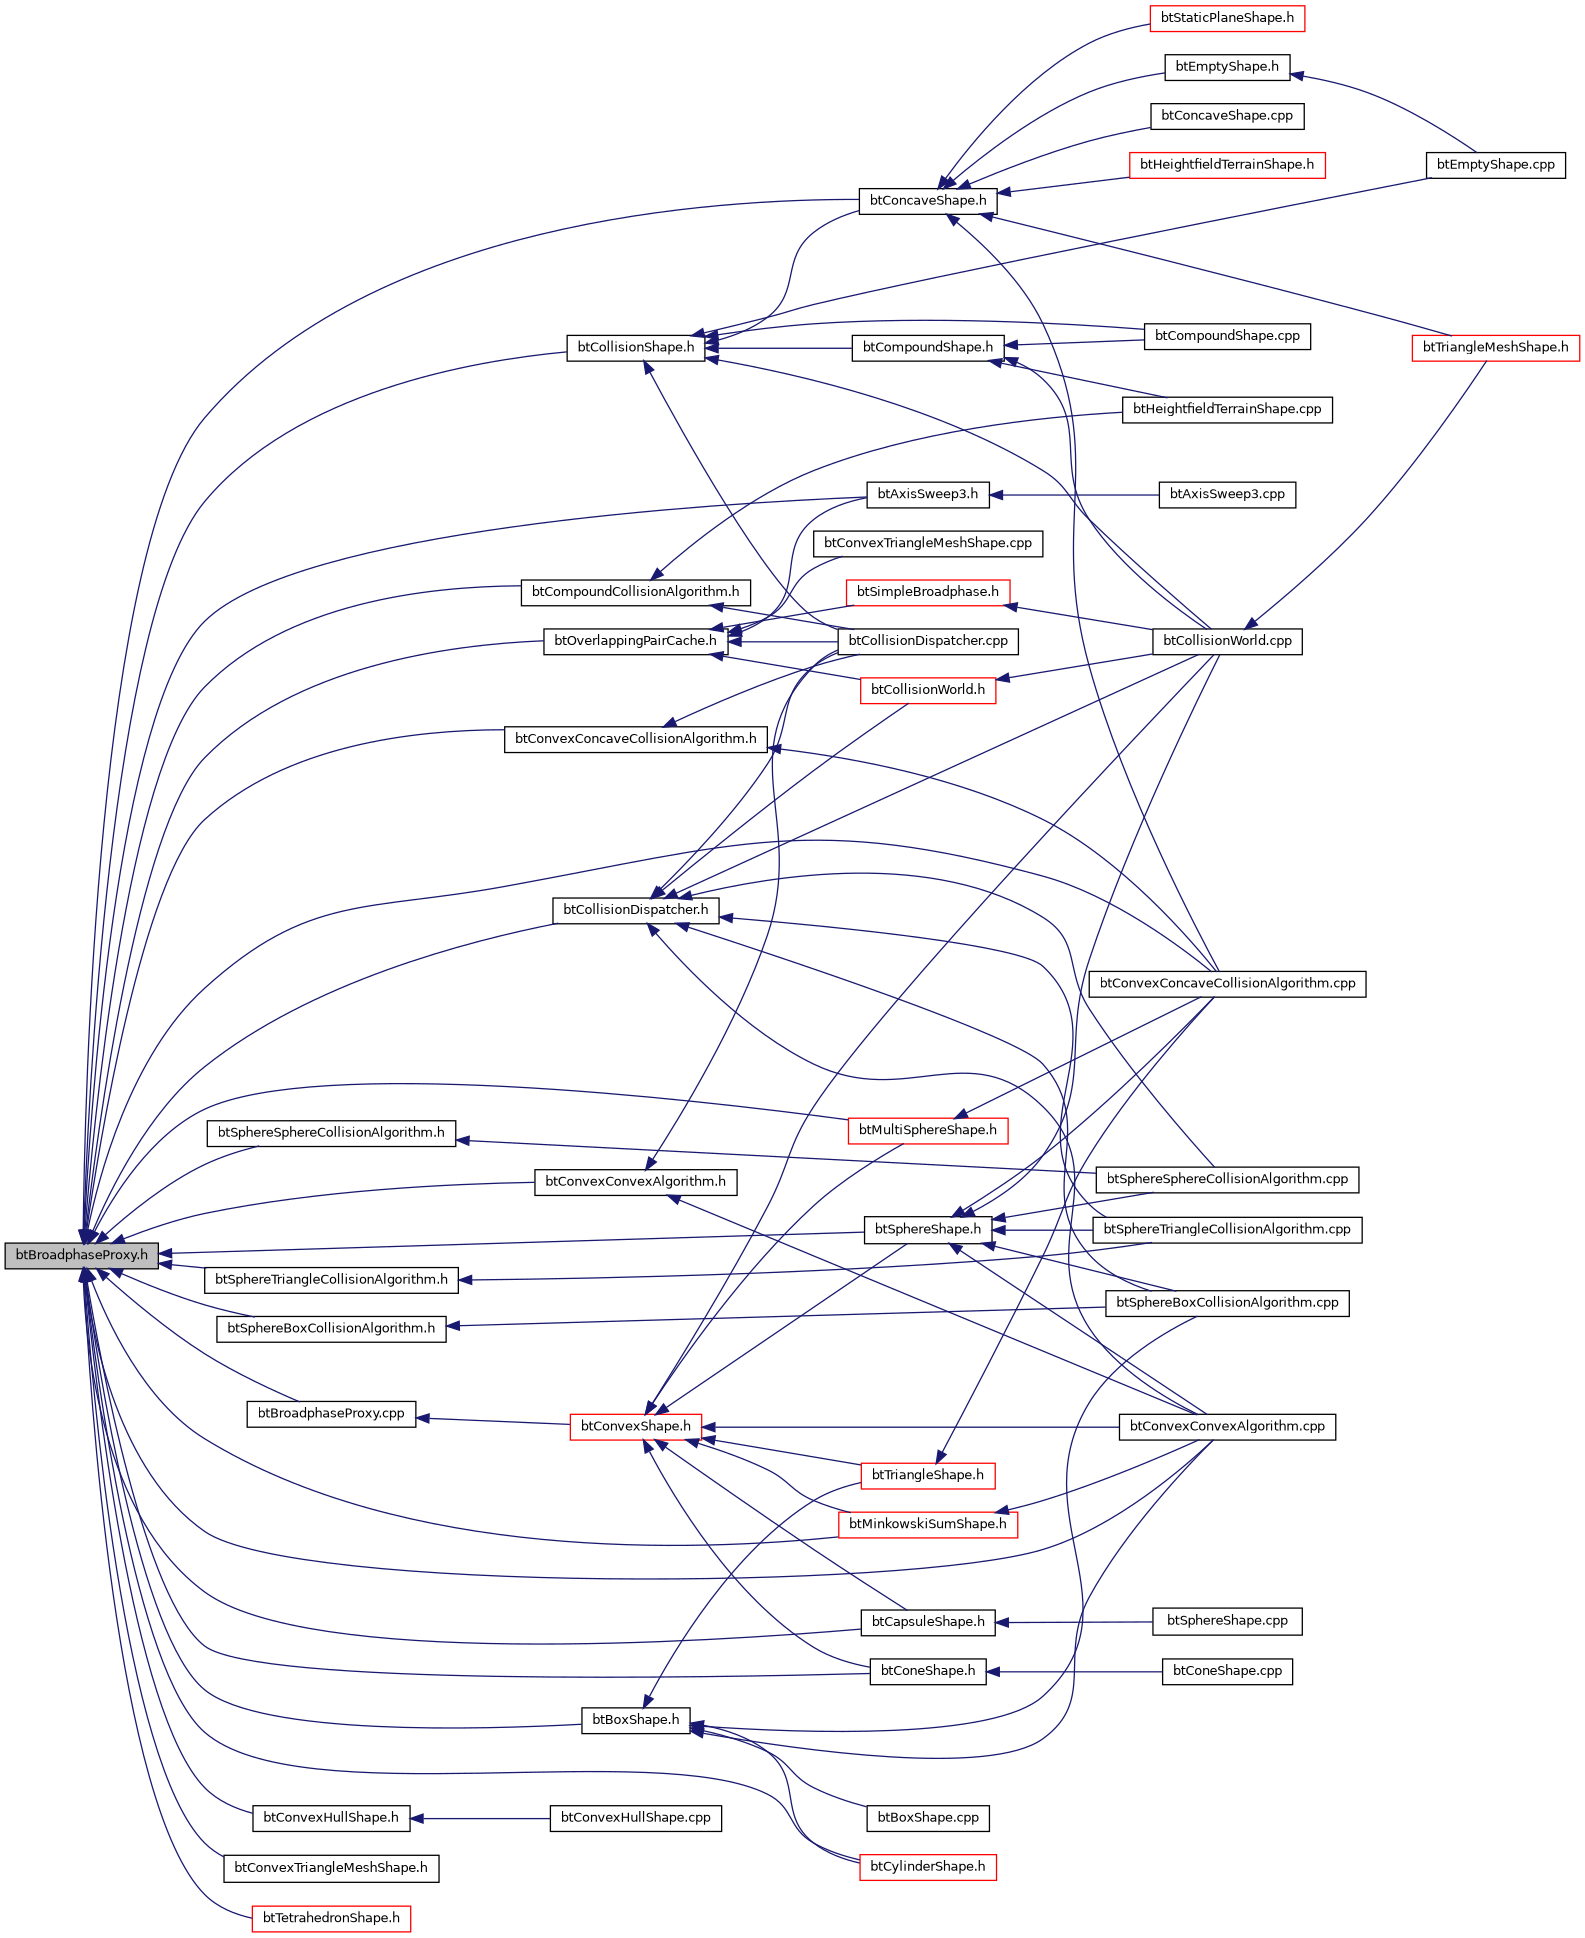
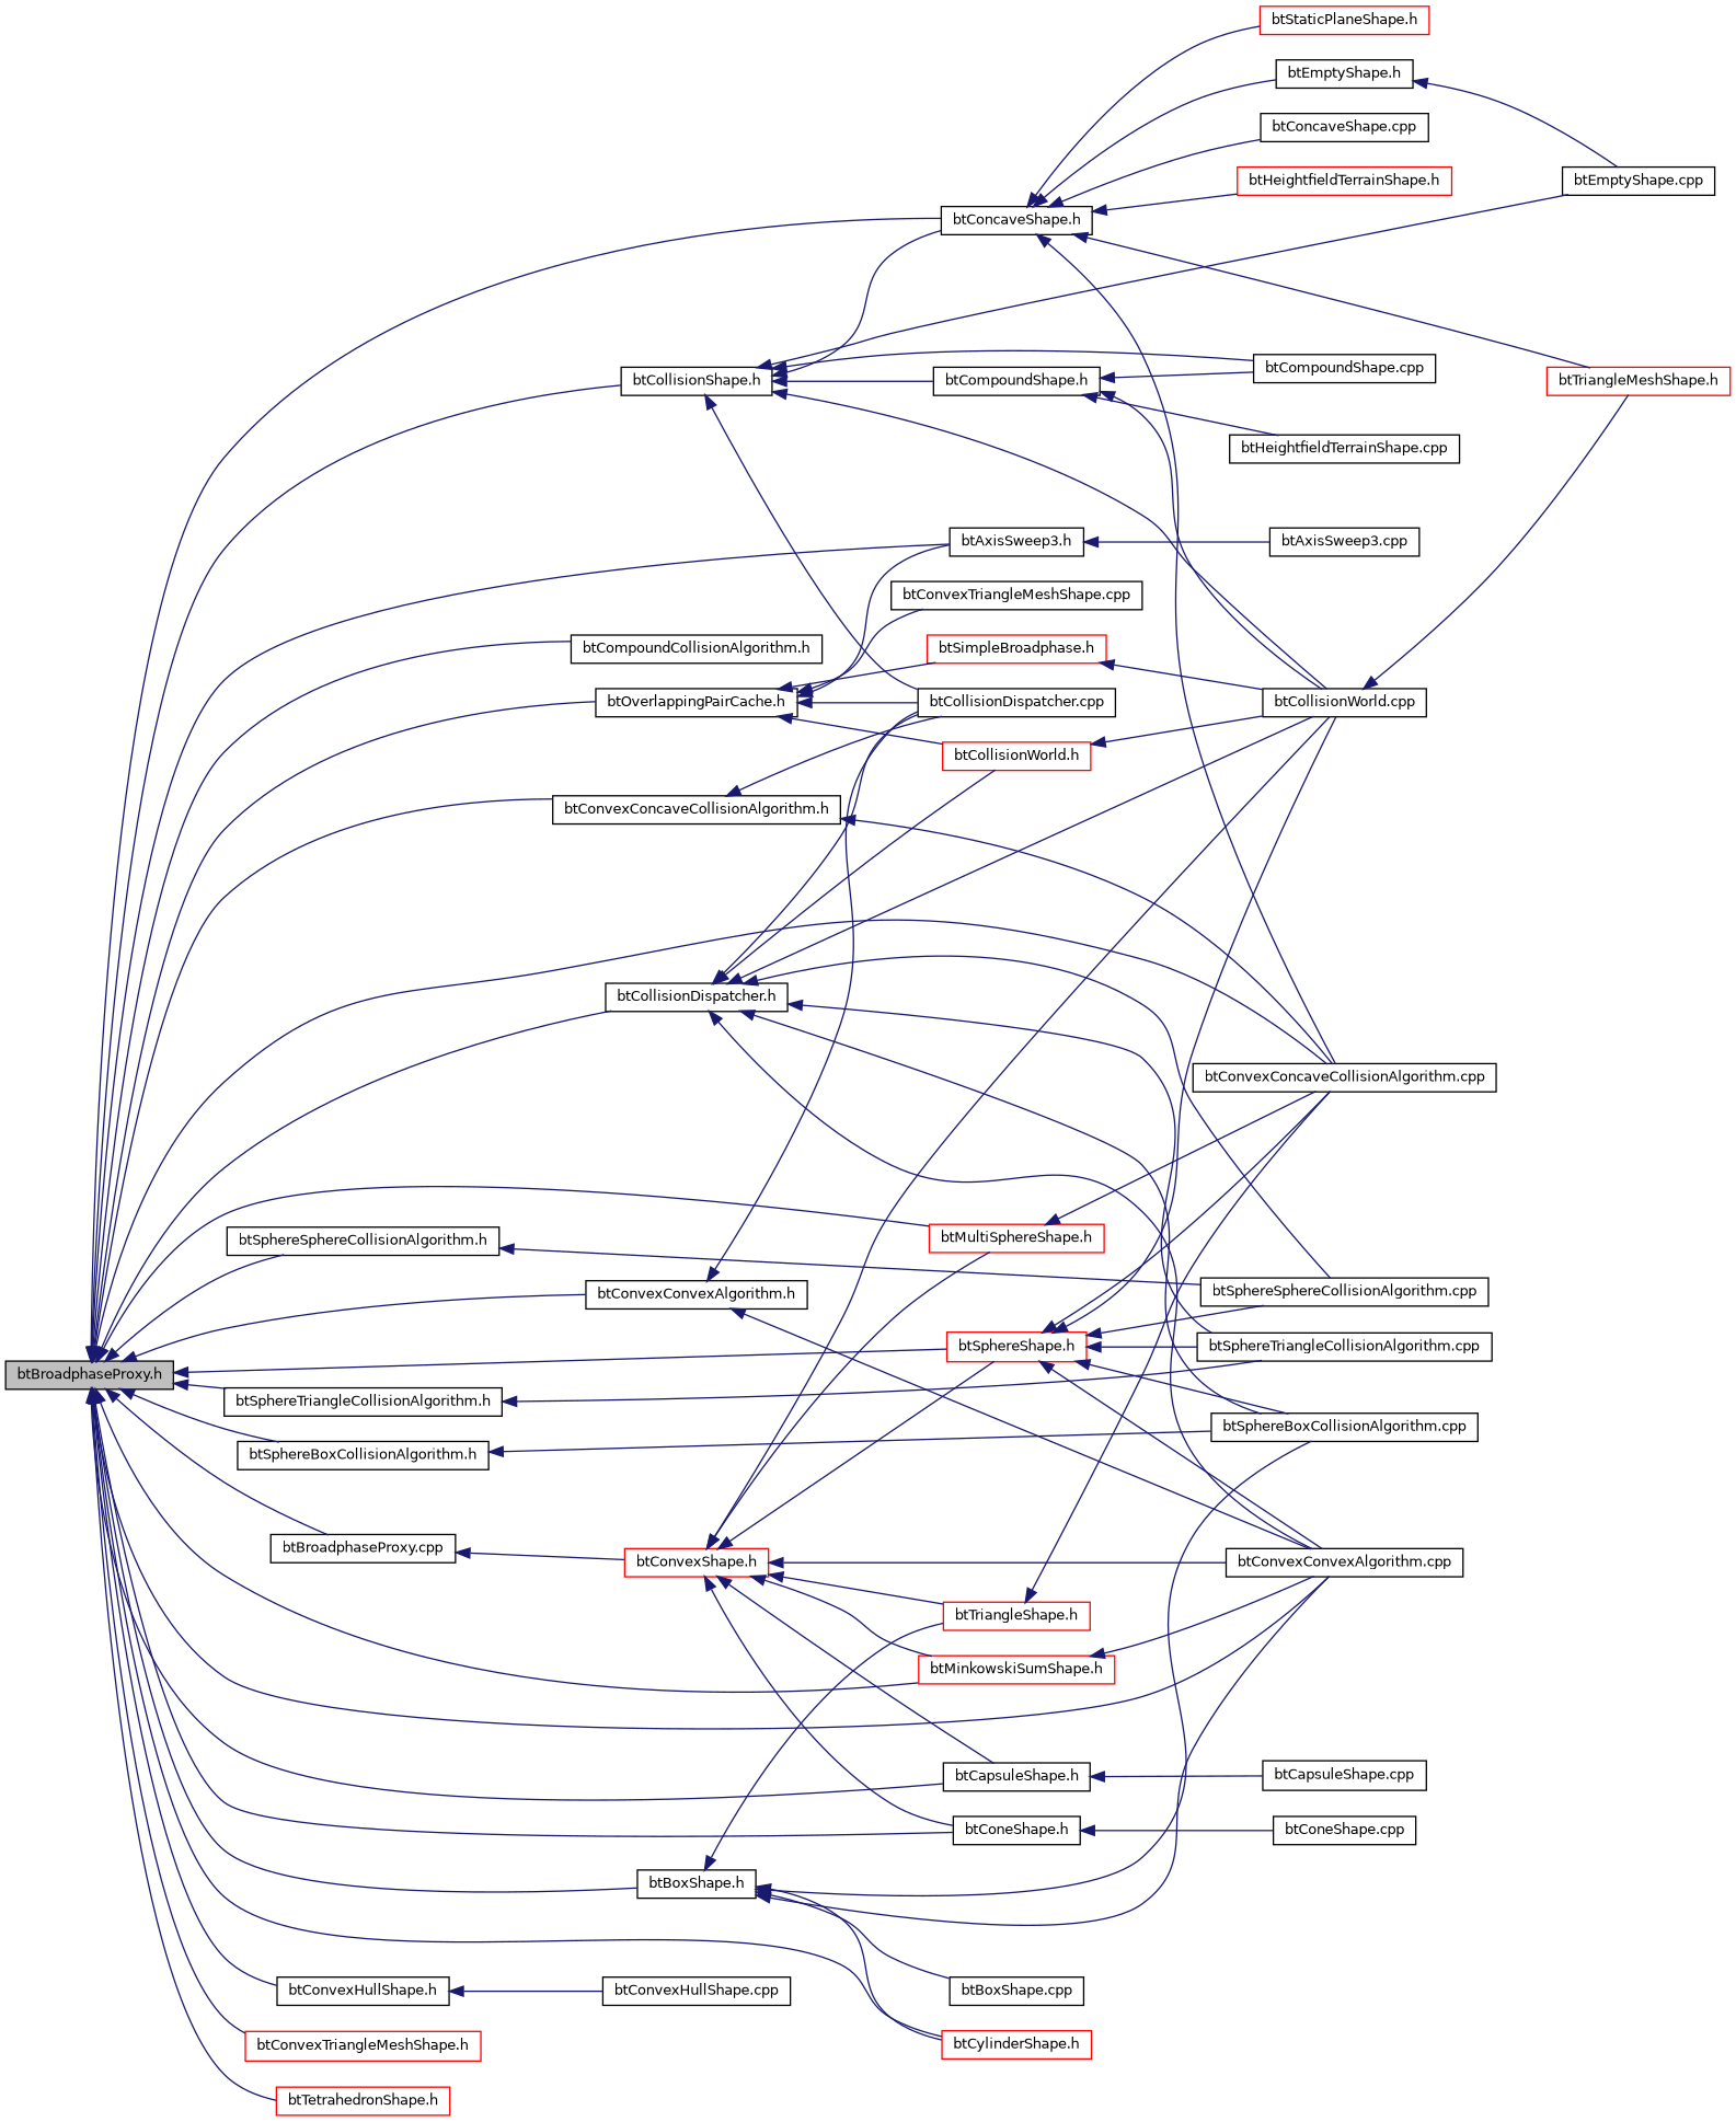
  digraph {
    rankdir=LR
    node [color=black fillcolor=white fontname=Helvetica fontsize=10 shape=record style=filled]
    edge [color=midnightblue dir=back fontname=Helvetica fontsize=10 labelfontname=Helvetica labelfontsize=10 style=solid]
    n1 [fillcolor=grey75 fontcolor=black height=0.2 label="btBroadphaseProxy.h" width=0.4]
    n2 [height=0.2 label="btOverlappingPairCache.h" width=0.4]
    n3 [height=0.2 label="btAxisSweep3.h" width=0.4]
    n4 [height=0.2 label="btBroadphaseProxy.cpp" width=0.4]
    n5 [height=0.2 label="btCollisionDispatcher.h" width=0.4]
    n6 [height=0.2 label="btConvexConvexAlgorithm.cpp" width=0.4]
    n7 [height=0.2 label="btCompoundCollisionAlgorithm.h" width=0.4]
    n8 [height=0.2 label="btConvexConcaveCollisionAlgorithm.h" width=0.4]
    n9 [height=0.2 label="btConvexConcaveCollisionAlgorithm.cpp" width=0.4]
    n10 [height=0.2 label="btConvexConvexAlgorithm.h" width=0.4]
    n11 [height=0.2 label="btSphereBoxCollisionAlgorithm.h" width=0.4]
    n12 [height=0.2 label="btSphereSphereCollisionAlgorithm.h" width=0.4]
    n13 [height=0.2 label="btSphereTriangleCollisionAlgorithm.h" width=0.4]
    n14 [height=0.2 label="btCollisionShape.h" width=0.4]
    n15 [height=0.2 label="btCapsuleShape.h" width=0.4]
    n16 [height=0.2 label="btConeShape.h" width=0.4]
    n17 [color=red height=0.2 label="btMinkowskiSumShape.h" width=0.4]
    n18 [color=red height=0.2 label="btMultiSphereShape.h" width=0.4]
-   n19 [height=0.2 label="btSphereShape.h" width=0.4]
+   n19 [color=red height=0.2 label="btSphereShape.h" width=0.4]
    n20 [height=0.2 label="btConcaveShape.h" width=0.4]
    n21 [height=0.2 label="btBoxShape.h" width=0.4]
    n22 [color=red height=0.2 label="btCylinderShape.h" width=0.4]
    n23 [height=0.2 label="btConvexHullShape.h" width=0.4]
-   n24 [height=0.2 label="btConvexTriangleMeshShape.h" width=0.4]
+   n24 [color=red height=0.2 label="btConvexTriangleMeshShape.h" width=0.4]
    n25 [color=red height=0.2 label="btTetrahedronShape.h" width=0.4]
    n26 [height=0.2 label="btConvexTriangleMeshShape.cpp" width=0.4]
    n27 [color=red height=0.2 label="btSimpleBroadphase.h" width=0.4]
    n28 [height=0.2 label="btCollisionDispatcher.cpp" width=0.4]
    n29 [color=red height=0.2 label="btCollisionWorld.h" width=0.4]
    n30 [height=0.2 label="btAxisSweep3.cpp" width=0.4]
    n31 [color=red height=0.2 label="btConvexShape.h" width=0.4]
    n32 [height=0.2 label="btCollisionWorld.cpp" width=0.4]
    n33 [height=0.2 label="btSphereBoxCollisionAlgorithm.cpp" width=0.4]
    n34 [height=0.2 label="btSphereSphereCollisionAlgorithm.cpp" width=0.4]
    n35 [height=0.2 label="btSphereTriangleCollisionAlgorithm.cpp" width=0.4]
    n36 [height=0.2 label="btHeightfieldTerrainShape.cpp" width=0.4]
    n37 [height=0.2 label="btEmptyShape.cpp" width=0.4]
    n38 [height=0.2 label="btCompoundShape.h" width=0.4]
    n39 [height=0.2 label="btCompoundShape.cpp" width=0.4]
-   n40 [height=0.2 label="btSphereShape.cpp" width=0.4]
+   n40 [height=0.2 label="btCapsuleShape.cpp" width=0.4]
    n41 [height=0.2 label="btConeShape.cpp" width=0.4]
    n42 [color=red height=0.2 label="btTriangleMeshShape.h" width=0.4]
    n43 [height=0.2 label="btConcaveShape.cpp" width=0.4]
    n44 [height=0.2 label="btEmptyShape.h" width=0.4]
    n45 [color=red height=0.2 label="btHeightfieldTerrainShape.h" width=0.4]
    n46 [color=red height=0.2 label="btStaticPlaneShape.h" width=0.4]
    n47 [color=red height=0.2 label="btTriangleShape.h" width=0.4]
    n48 [height=0.2 label="btBoxShape.cpp" width=0.4]
    n49 [height=0.2 label="btConvexHullShape.cpp" width=0.4]
    n1 -> n2
    n1 -> n3
    n1 -> n4
    n1 -> n5
    n1 -> n6
    n1 -> n7
    n1 -> n8
    n1 -> n9
    n1 -> n10
    n1 -> n11
    n1 -> n12
    n1 -> n13
    n1 -> n14
    n1 -> n15
    n1 -> n16
    n1 -> n17
    n1 -> n18
    n1 -> n19
    n1 -> n20
    n1 -> n21
    n1 -> n22
    n1 -> n23
    n1 -> n24
    n1 -> n25
    n2 -> n3
    n2 -> n26
    n2 -> n27
    n2 -> n28
    n2 -> n29
    n3 -> n30
    n4 -> n31
    n5 -> n6
    n5 -> n28
    n5 -> n29
    n5 -> n32
    n5 -> n33
    n5 -> n34
    n5 -> n35
-   n7 -> n28
-   n7 -> n36
    n8 -> n9
    n8 -> n28
    n10 -> n6
    n10 -> n28
    n11 -> n33
    n12 -> n34
    n13 -> n35
    n14 -> n20
    n14 -> n28
    n14 -> n32
    n14 -> n37
    n14 -> n38
    n14 -> n39
    n15 -> n40
    n16 -> n41
    n17 -> n6
    n18 -> n9
    n19 -> n6
    n19 -> n9
    n19 -> n32
    n19 -> n33
    n19 -> n34
    n19 -> n35
    n20 -> n9
    n20 -> n42
    n20 -> n43
    n20 -> n44
    n20 -> n45
    n20 -> n46
    n21 -> n6
    n21 -> n22
    n21 -> n33
    n21 -> n47
    n21 -> n48
    n23 -> n49
    n27 -> n32
    n29 -> n32
    n31 -> n6
    n31 -> n15
    n31 -> n16
    n31 -> n17
    n31 -> n18
    n31 -> n19
    n31 -> n32
    n31 -> n47
    n32 -> n42
    n38 -> n32
    n38 -> n36
    n38 -> n39
    n44 -> n37
    n47 -> n9
  }
